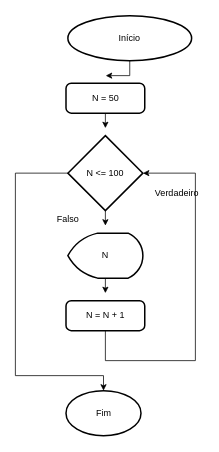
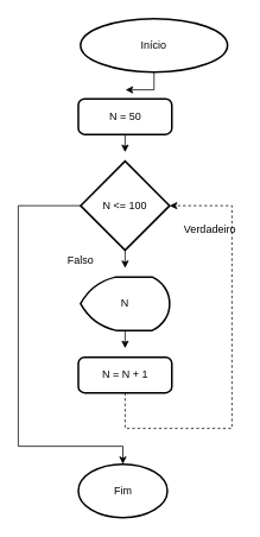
  <mxCell id="0" />
  <mxCell id="1" parent="0" />
  <mxCell id="2" style="edgeStyle=orthogonalEdgeStyle;rounded=0;orthogonalLoop=1;jettySize=auto;html=1;" edge="1" parent="1" source="3"><mxGeometry relative="1" as="geometry"><mxPoint x="140" y="100" as="targetPoint" /></mxGeometry></mxCell>
  <mxCell id="3" value="Início" style="strokeWidth=2;html=1;shape=mxgraph.flowchart.start_1;whiteSpace=wrap;" vertex="1" parent="1"><mxGeometry x="90" y="20" width="165" height="60" as="geometry" /></mxCell>
  <mxCell id="4" style="edgeStyle=orthogonalEdgeStyle;rounded=0;orthogonalLoop=1;jettySize=auto;html=1;" edge="1" parent="1" source="5"><mxGeometry relative="1" as="geometry"><mxPoint x="140" y="170" as="targetPoint" /></mxGeometry></mxCell>
  <mxCell id="5" value="N = 50" style="rounded=1;whiteSpace=wrap;html=1;absoluteArcSize=1;arcSize=14;strokeWidth=2;" vertex="1" parent="1"><mxGeometry x="87.5" y="110" width="105" height="40" as="geometry" /></mxCell>
  <mxCell id="6" value="Fim" style="strokeWidth=2;html=1;shape=mxgraph.flowchart.start_1;whiteSpace=wrap;" vertex="1" parent="1"><mxGeometry x="87.5" y="520" width="100" height="60" as="geometry" /></mxCell>
  <mxCell id="7" style="edgeStyle=orthogonalEdgeStyle;rounded=0;orthogonalLoop=1;jettySize=auto;html=1;" edge="1" parent="1" source="9"><mxGeometry relative="1" as="geometry"><mxPoint x="140" y="300" as="targetPoint" /></mxGeometry></mxCell>
  <mxCell id="8" style="edgeStyle=orthogonalEdgeStyle;rounded=0;orthogonalLoop=1;jettySize=auto;html=1;entryX=0.5;entryY=0;entryDx=0;entryDy=0;entryPerimeter=0;" edge="1" parent="1" source="9" target="6"><mxGeometry relative="1" as="geometry"><Array as="points"><mxPoint x="20" y="230" /><mxPoint x="20" y="500" /><mxPoint x="137" y="500" /></Array></mxGeometry></mxCell>
  <mxCell id="9" value="N &amp;lt;= 100" style="strokeWidth=2;html=1;shape=mxgraph.flowchart.decision;whiteSpace=wrap;" vertex="1" parent="1"><mxGeometry x="90" y="180" width="100" height="100" as="geometry" /></mxCell>
  <mxCell id="10" style="edgeStyle=orthogonalEdgeStyle;rounded=0;orthogonalLoop=1;jettySize=auto;html=1;" edge="1" parent="1" source="11"><mxGeometry relative="1" as="geometry"><mxPoint x="140" y="390" as="targetPoint" /></mxGeometry></mxCell>
  <mxCell id="11" value="N" style="strokeWidth=2;html=1;shape=mxgraph.flowchart.display;whiteSpace=wrap;" vertex="1" parent="1"><mxGeometry x="90" y="310" width="100" height="60" as="geometry" /></mxCell>
  <mxCell id="12" value="Verdadeiro" style="text;html=1;align=center;verticalAlign=middle;resizable=0;points=[];autosize=1;" vertex="1" parent="1"><mxGeometry x="200" y="247" width="70" height="20" as="geometry" /></mxCell>
- <mxCell id="13" style="edgeStyle=orthogonalEdgeStyle;rounded=0;orthogonalLoop=1;jettySize=auto;html=1;entryX=1;entryY=0.5;entryDx=0;entryDy=0;entryPerimeter=0;" edge="1" parent="1" source="14" target="9"><mxGeometry relative="1" as="geometry"><Array as="points"><mxPoint x="140" y="480" /><mxPoint x="260" y="480" /><mxPoint x="260" y="230" /></Array></mxGeometry></mxCell>
+ <mxCell id="13" style="edgeStyle=orthogonalEdgeStyle;rounded=0;orthogonalLoop=1;jettySize=auto;html=1;entryX=1;entryY=0.5;entryDx=0;entryDy=0;entryPerimeter=0;dashed=1;" edge="1" parent="1" source="14" target="9"><mxGeometry relative="1" as="geometry"><Array as="points"><mxPoint x="140" y="480" /><mxPoint x="260" y="480" /><mxPoint x="260" y="230" /></Array></mxGeometry></mxCell>
  <mxCell id="14" value="N = N + 1" style="rounded=1;whiteSpace=wrap;html=1;absoluteArcSize=1;arcSize=14;strokeWidth=2;" vertex="1" parent="1"><mxGeometry x="87.5" y="400" width="105" height="40" as="geometry" /></mxCell>
  <mxCell id="15" value="Falso" style="text;html=1;align=center;verticalAlign=middle;resizable=0;points=[];autosize=1;" vertex="1" parent="1"><mxGeometry x="70" y="282" width="40" height="20" as="geometry" /></mxCell>
